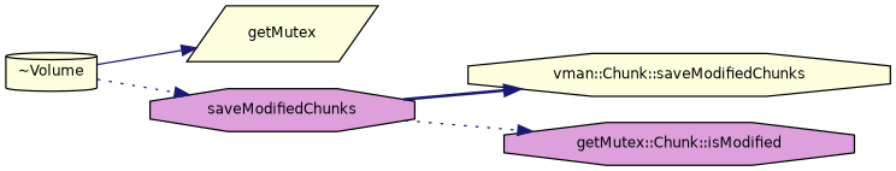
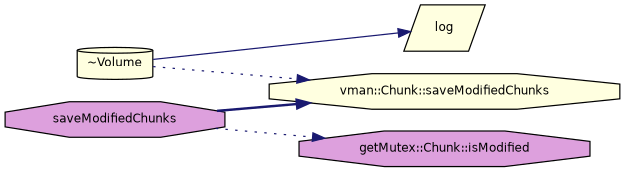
  digraph {
    rankdir=LR
    node [color=black fillcolor=lightyellow fontname=Helvetica fontsize=10 shape=octagon style=filled]
    edge [color=midnightblue fontname=Helvetica fontsize=10 labelfontname=Helvetica labelfontsize=10 style=dotted]
    n1 [fontcolor=black height=0.2 label="~Volume" shape=cylinder width=0.4]
-   n2 [height=0.2 label=getMutex shape=parallelogram width=0.4]
+   n2 [height=0.2 label=log shape=parallelogram width=0.4]
    n3 [fillcolor=plum height=0.2 label=saveModifiedChunks width=0.4]
    n4 [height=0.2 label="vman::Chunk::saveModifiedChunks" width=0.4]
    n5 [fillcolor=plum height=0.2 label="getMutex::Chunk::isModified" width=0.4]
    n1 -> n2 [style=solid]
-   n1 -> n3
+   n1 -> n4
    n3 -> n4 [style=bold]
    n3 -> n5
  }
